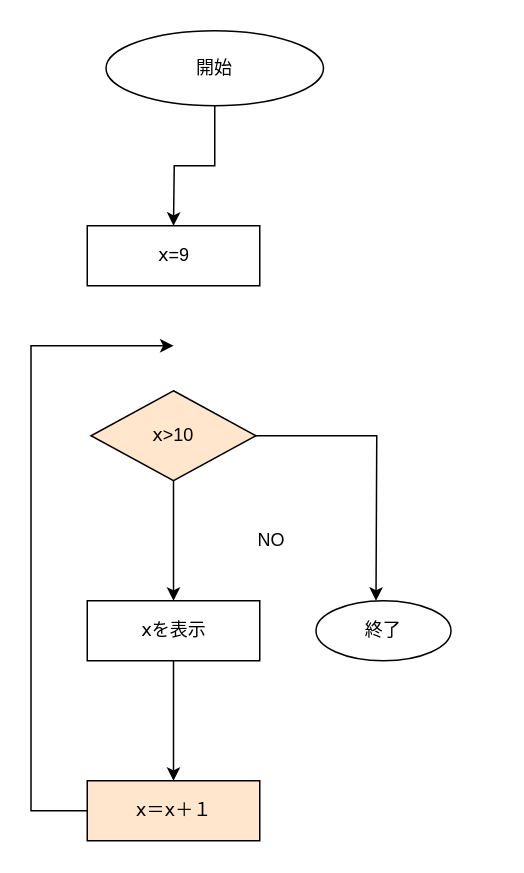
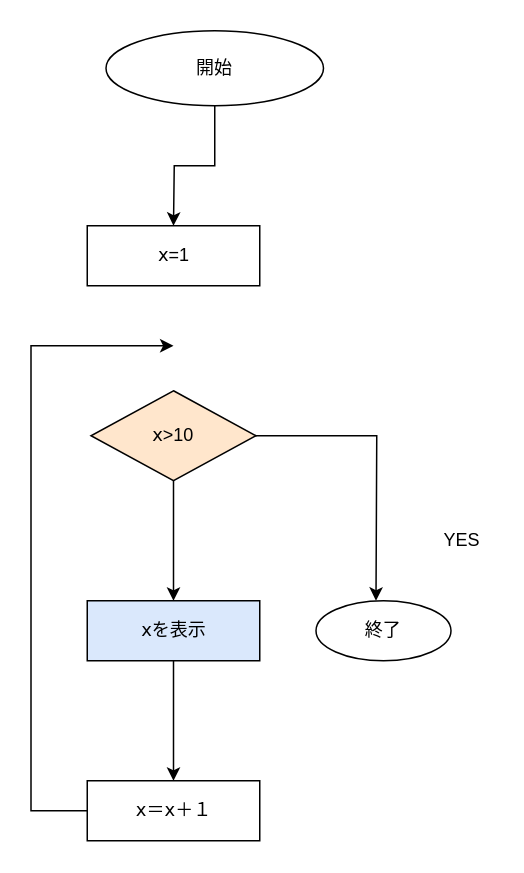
  <mxCell id="0" />
  <mxCell id="1" parent="0" />
  <mxCell id="2" value="" parent="1" edge="1" style="edgeStyle=orthogonalEdgeStyle;rounded=0;orthogonalLoop=1;jettySize=auto;html=1;" source="3"><mxGeometry as="geometry" relative="1"><mxPoint as="targetPoint" x="115" y="150" /></mxGeometry></mxCell>
  <mxCell id="3" value="開始" parent="1" style="ellipse;whiteSpace=wrap;html=1;" vertex="1"><mxGeometry x="70" y="20" as="geometry" width="145" height="50" /></mxCell>
- <mxCell id="4" value="ⅹ=9" parent="1" style="rounded=0;whiteSpace=wrap;html=1;" vertex="1"><mxGeometry as="geometry" x="57.5" y="150" width="115" height="40" /></mxCell>
+ <mxCell id="4" value="ⅹ=1" parent="1" style="rounded=0;whiteSpace=wrap;html=1;" vertex="1"><mxGeometry as="geometry" x="57.5" y="150" width="115" height="40" /></mxCell>
  <mxCell id="5" value="" parent="1" edge="1" style="edgeStyle=orthogonalEdgeStyle;rounded=0;orthogonalLoop=1;jettySize=auto;html=1;" source="7"><mxGeometry as="geometry" relative="1"><mxPoint as="targetPoint" x="115" y="400" /></mxGeometry></mxCell>
  <mxCell id="6" value="" parent="1" edge="1" style="edgeStyle=orthogonalEdgeStyle;rounded=0;orthogonalLoop=1;jettySize=auto;html=1;" source="7"><mxGeometry as="geometry" relative="1"><mxPoint as="targetPoint" x="250" y="400" /></mxGeometry></mxCell>
  <mxCell id="7" value="ⅹ&amp;gt;10" parent="1" style="rhombus;whiteSpace=wrap;html=1;fillColor=#ffe6cc;" vertex="1"><mxGeometry as="geometry" x="60" y="260" width="110" height="60" /></mxCell>
  <mxCell id="8" value="" parent="1" edge="1" style="edgeStyle=orthogonalEdgeStyle;rounded=0;orthogonalLoop=1;jettySize=auto;html=1;" source="9"><mxGeometry as="geometry" relative="1"><mxPoint as="targetPoint" x="115" y="520" /></mxGeometry></mxCell>
- <mxCell id="9" value="ⅹを表示" parent="1" style="rounded=0;whiteSpace=wrap;html=1;" vertex="1"><mxGeometry as="geometry" x="57.5" y="400" width="115" height="40" /></mxCell>
+ <mxCell id="9" value="ⅹを表示" parent="1" style="rounded=0;whiteSpace=wrap;html=1;fillColor=#dae8fc;" vertex="1"><mxGeometry as="geometry" x="57.5" y="400" width="115" height="40" /></mxCell>
  <mxCell id="10" value="" parent="1" edge="1" style="edgeStyle=orthogonalEdgeStyle;rounded=0;orthogonalLoop=1;jettySize=auto;html=1;"><mxGeometry as="geometry" relative="1"><mxPoint as="sourcePoint" x="57.5" y="540" /><mxPoint as="targetPoint" x="115" y="230" /><Array as="points"><mxPoint x="20" y="540" /><mxPoint x="20" y="230" /><mxPoint x="115" y="230" /></Array></mxGeometry></mxCell>
  <mxCell id="11" value="終了" parent="1" style="ellipse;whiteSpace=wrap;html=1;" vertex="1"><mxGeometry as="geometry" x="210" y="400" width="90" height="40" /></mxCell>
- <mxCell id="12" value="ⅹ＝ⅹ＋１" parent="1" style="rounded=0;whiteSpace=wrap;html=1;fillColor=#ffe6cc;" vertex="1"><mxGeometry as="geometry" x="57.5" y="520" width="115" height="40" /></mxCell>
- <mxCell id="13" value="NO" parent="1" style="text;html=1;align=center;verticalAlign=middle;resizable=0;points=[];autosize=1;" vertex="1"><mxGeometry as="geometry" x="165" y="350" width="30" height="20" /></mxCell>
+ <mxCell id="12" value="ⅹ＝ⅹ＋１" parent="1" style="rounded=0;whiteSpace=wrap;html=1;" vertex="1"><mxGeometry as="geometry" x="57.5" y="520" width="115" height="40" /></mxCell>
+ <mxCell id="14" value="YES" parent="1" style="text;html=1;align=center;verticalAlign=middle;resizable=0;points=[];autosize=1;" vertex="1"><mxGeometry as="geometry" x="287" y="350" width="40" height="20" /></mxCell>
